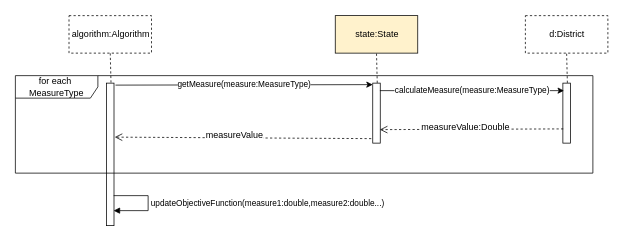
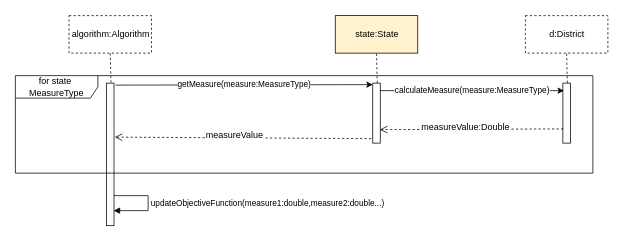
  <mxCell id="0" />
  <mxCell id="1" parent="0" />
  <mxCell id="2" value="" style="html=1;points=[];perimeter=orthogonalPerimeter;" parent="1" vertex="1"><mxGeometry x="141.5" y="110" width="10" height="190" as="geometry" /></mxCell>
  <mxCell id="3" value="algorithm:Algorithm" style="html=1;dashed=1;" parent="1" vertex="1"><mxGeometry x="91.5" y="20" width="110" height="50" as="geometry" /></mxCell>
  <mxCell id="4" value="" style="endArrow=none;dashed=1;html=1;entryX=0.5;entryY=1;entryDx=0;entryDy=0;exitX=0.6;exitY=-0.004;exitDx=0;exitDy=0;exitPerimeter=0;" parent="1" source="2" target="3" edge="1"><mxGeometry width="50" height="50" relative="1" as="geometry"><mxPoint x="-58.5" y="280" as="sourcePoint" /><mxPoint x="-8.5" y="230" as="targetPoint" /></mxGeometry></mxCell>
  <mxCell id="5" value="" style="html=1;points=[];perimeter=orthogonalPerimeter;" parent="1" vertex="1"><mxGeometry x="496.5" y="110" width="10" height="80" as="geometry" /></mxCell>
  <mxCell id="6" value="state:State" style="html=1;fillColor=#fff2cc;" parent="1" vertex="1"><mxGeometry x="446.5" y="20" width="110" height="50" as="geometry" /></mxCell>
  <mxCell id="7" value="" style="endArrow=none;dashed=1;html=1;entryX=0.5;entryY=1;entryDx=0;entryDy=0;exitX=0.6;exitY=-0.004;exitDx=0;exitDy=0;exitPerimeter=0;" parent="1" source="5" target="6" edge="1"><mxGeometry width="50" height="50" relative="1" as="geometry"><mxPoint x="296.5" y="280" as="sourcePoint" /><mxPoint x="346.5" y="230" as="targetPoint" /></mxGeometry></mxCell>
  <mxCell id="8" value="getMeasure(measure:MeasureType)" style="endArrow=classic;html=1;entryX=0;entryY=0.025;entryDx=0;entryDy=0;entryPerimeter=0;exitX=1.2;exitY=0.014;exitDx=0;exitDy=0;exitPerimeter=0;" parent="1" source="2" target="5" edge="1"><mxGeometry width="50" height="50" relative="1" as="geometry"><mxPoint x="181.5" y="112" as="sourcePoint" /><mxPoint x="531.5" y="130" as="targetPoint" /></mxGeometry></mxCell>
  <mxCell id="9" value="" style="html=1;verticalAlign=bottom;endArrow=open;dashed=1;endSize=8;exitX=-0.2;exitY=0.925;exitDx=0;exitDy=0;exitPerimeter=0;entryX=1.1;entryY=0.379;entryDx=0;entryDy=0;entryPerimeter=0;" parent="1" source="5" target="2" edge="1"><mxGeometry relative="1" as="geometry"><mxPoint x="666.5" y="380" as="sourcePoint" /><mxPoint x="501.5" y="401" as="targetPoint" /></mxGeometry></mxCell>
  <mxCell id="10" value="measureValue" style="text;html=1;resizable=0;points=[];align=center;verticalAlign=middle;labelBackgroundColor=#ffffff;" parent="9" vertex="1" connectable="0"><mxGeometry x="0.069" y="-3" relative="1" as="geometry"><mxPoint as="offset" /></mxGeometry></mxCell>
  <mxCell id="11" value="updateObjectiveFunction(measure1:double,measure2:double...)&lt;br&gt;" style="edgeStyle=orthogonalEdgeStyle;html=1;align=left;spacingLeft=2;endArrow=block;rounded=0;" parent="1" edge="1"><mxGeometry relative="1" as="geometry"><mxPoint x="151" y="260" as="sourcePoint" /><Array as="points"><mxPoint x="197" y="260" /><mxPoint x="197" y="280" /><mxPoint x="151" y="280" /></Array><mxPoint x="151" y="280" as="targetPoint" /></mxGeometry></mxCell>
- <mxCell id="12" value="for each&amp;nbsp; MeasureType" style="shape=umlFrame;whiteSpace=wrap;html=1;width=110;height=30;" parent="1" vertex="1"><mxGeometry x="20" y="100" width="770" height="130" as="geometry" /></mxCell>
+ <mxCell id="12" value="for state&amp;nbsp; MeasureType" style="shape=umlFrame;whiteSpace=wrap;html=1;width=110;height=30;" parent="1" vertex="1"><mxGeometry x="20" y="100" width="770" height="130" as="geometry" /></mxCell>
  <mxCell id="13" value="" style="html=1;points=[];perimeter=orthogonalPerimeter;" parent="1" vertex="1"><mxGeometry x="750" y="110" width="10" height="80" as="geometry" /></mxCell>
  <mxCell id="14" value="d:District" style="html=1;dashed=1;" parent="1" vertex="1"><mxGeometry x="700" y="20" width="110" height="50" as="geometry" /></mxCell>
  <mxCell id="15" value="" style="endArrow=none;dashed=1;html=1;entryX=0.5;entryY=1;entryDx=0;entryDy=0;exitX=0.6;exitY=-0.004;exitDx=0;exitDy=0;exitPerimeter=0;" parent="1" source="13" target="14" edge="1"><mxGeometry width="50" height="50" relative="1" as="geometry"><mxPoint x="550" y="280" as="sourcePoint" /><mxPoint x="600" y="230" as="targetPoint" /></mxGeometry></mxCell>
  <mxCell id="16" value="calculateMeasure(measure:MeasureType)" style="endArrow=classic;html=1;exitX=0.95;exitY=0.125;exitDx=0;exitDy=0;exitPerimeter=0;entryX=0.15;entryY=0.125;entryDx=0;entryDy=0;entryPerimeter=0;" parent="1" source="5" target="13" edge="1"><mxGeometry width="50" height="50" relative="1" as="geometry"><mxPoint x="522" y="131" as="sourcePoint" /><mxPoint x="670" y="120" as="targetPoint" /></mxGeometry></mxCell>
  <mxCell id="17" value="" style="html=1;verticalAlign=bottom;endArrow=open;dashed=1;endSize=8;exitX=0.05;exitY=0.763;exitDx=0;exitDy=0;exitPerimeter=0;entryX=0.95;entryY=0.775;entryDx=0;entryDy=0;entryPerimeter=0;" parent="1" source="13" target="5" edge="1"><mxGeometry relative="1" as="geometry"><mxPoint x="505" y="194" as="sourcePoint" /><mxPoint x="163" y="192" as="targetPoint" /></mxGeometry></mxCell>
  <mxCell id="18" value="measureValue:Double" style="text;html=1;resizable=0;points=[];align=center;verticalAlign=middle;labelBackgroundColor=#ffffff;" parent="17" vertex="1" connectable="0"><mxGeometry x="0.069" y="-3" relative="1" as="geometry"><mxPoint as="offset" /></mxGeometry></mxCell>
